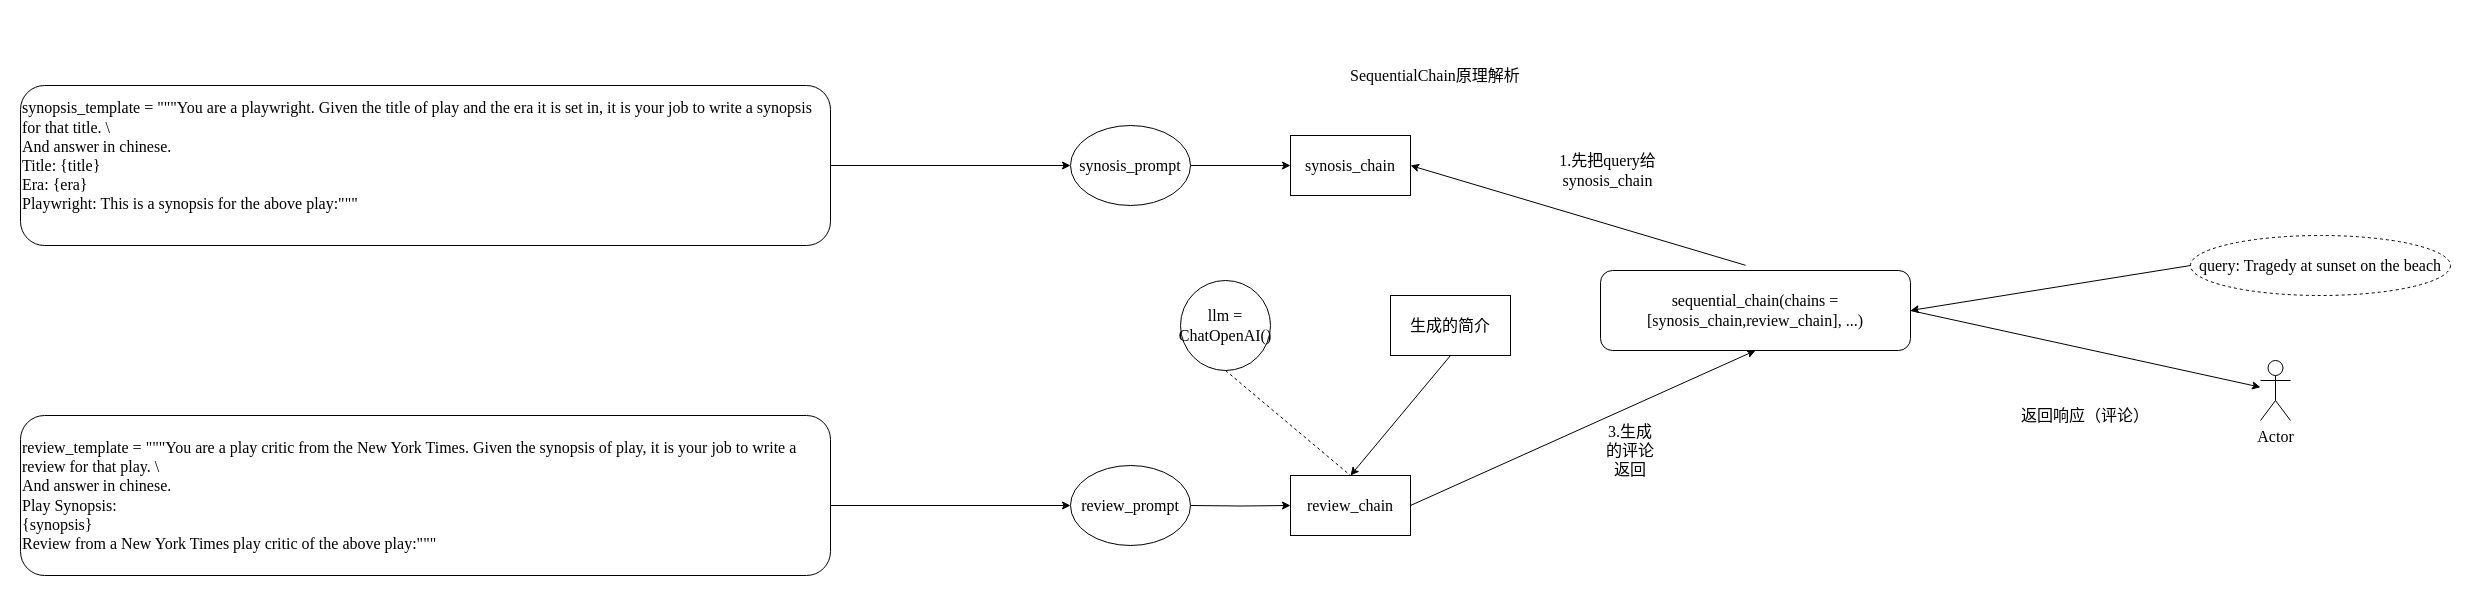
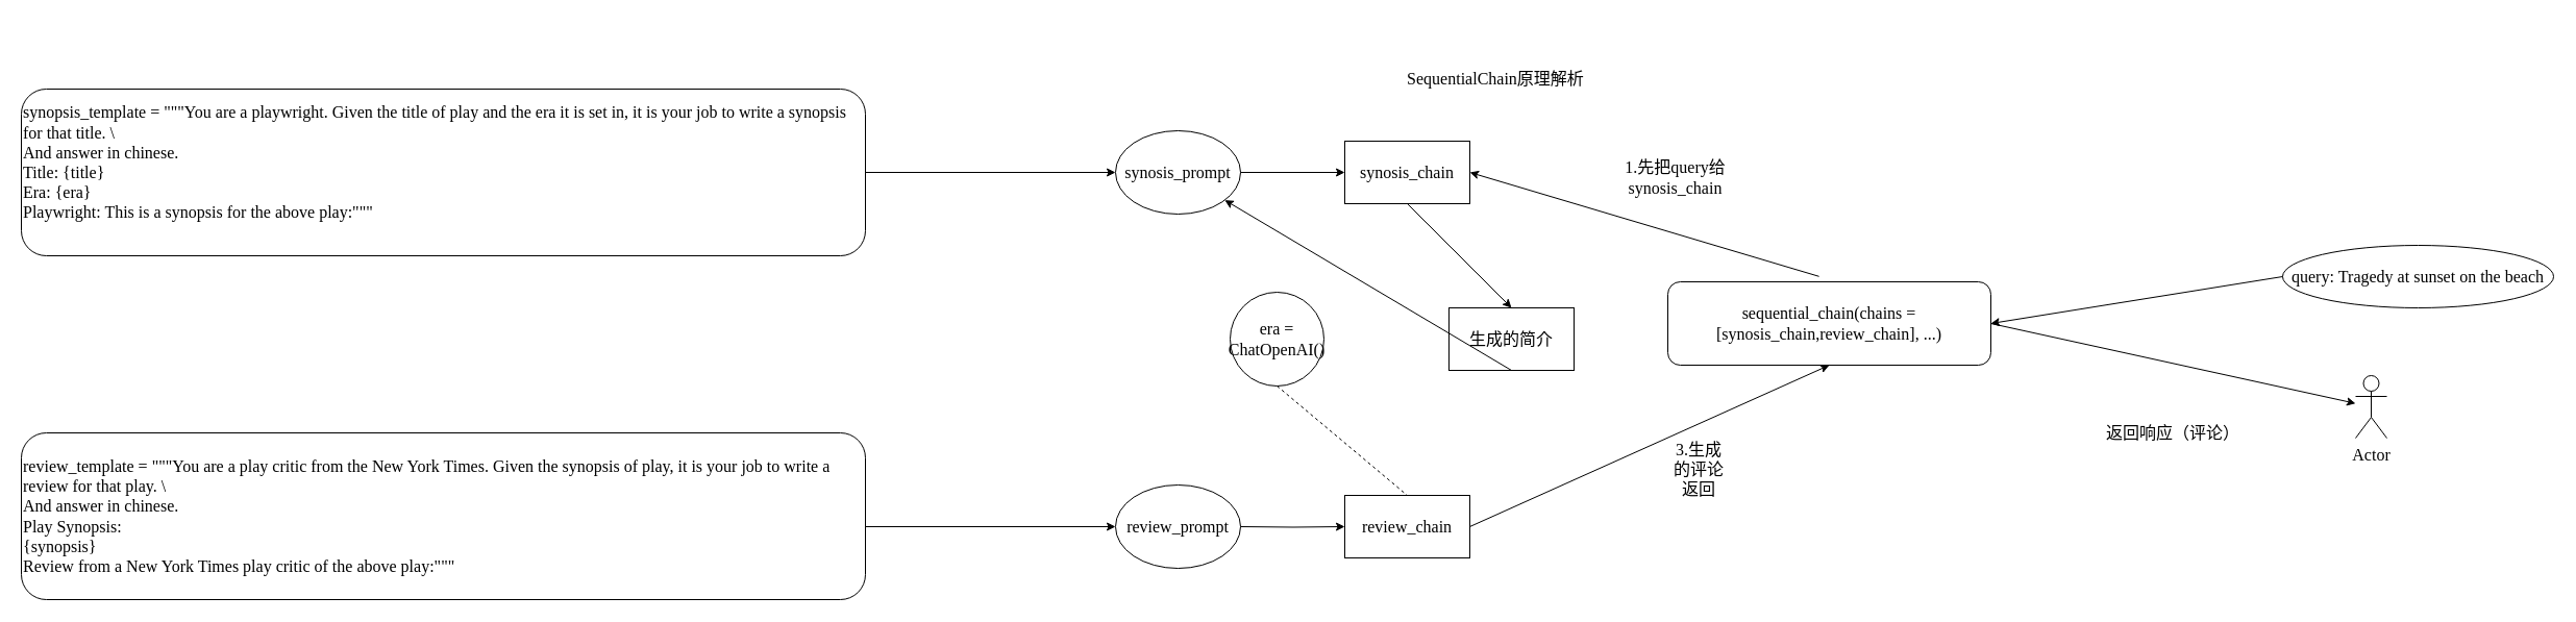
  <mxCell id="0" />
  <mxCell id="1" parent="0" />
  <mxCell id="2" value="" style="group" vertex="1" connectable="0" parent="1"><mxGeometry x="20" y="20" width="2430" height="555" as="geometry" /></mxCell>
  <mxCell id="3" value="SequentialChain原理解析" style="text;html=1;strokeColor=none;fillColor=none;align=center;verticalAlign=middle;whiteSpace=wrap;rounded=0;fontSize=16;fontFamily=Times New Roman;fontColor=default;" vertex="1" parent="2"><mxGeometry x="1300" y="40" width="230" height="30" as="geometry" /></mxCell>
  <mxCell id="4" value="synopsis_template = &quot;&quot;&quot;You are a playwright. Given the title of play and the era it is set in, it is your job to write a synopsis for that title. \&#10;And answer in chinese.&#10;Title: {title}&#10;Era: {era}&#10;Playwright: This is a synopsis for the above play:&quot;&quot;&quot;&#10;" style="rounded=1;whiteSpace=wrap;hachureGap=4;strokeColor=default;fontFamily=Tahoma;fontSize=16;fontColor=default;fillColor=default;align=left;spacingLeft=0;" vertex="1" parent="2"><mxGeometry y="65" width="810" height="160" as="geometry" /></mxCell>
  <mxCell id="5" value="review_template = &quot;&quot;&quot;You are a play critic from the New York Times. Given the synopsis of play, it is your job to write a review for that play. \&lt;br style=&quot;font-size: 16px;&quot;&gt;And answer in chinese.&lt;br style=&quot;font-size: 16px;&quot;&gt;Play Synopsis:&lt;br style=&quot;font-size: 16px;&quot;&gt;{synopsis}&lt;br style=&quot;font-size: 16px;&quot;&gt;Review from a New York Times play critic of the above play:&quot;&quot;&quot;" style="rounded=1;whiteSpace=wrap;hachureGap=4;strokeColor=default;fontFamily=Tahoma;fontSize=16;fontColor=default;fillColor=default;align=left;spacingLeft=0;html=1;" vertex="1" parent="2"><mxGeometry y="395" width="810" height="160" as="geometry" /></mxCell>
  <mxCell id="6" value="synosis_prompt" style="ellipse;whiteSpace=wrap;html=1;rounded=1;hachureGap=4;strokeColor=default;fontFamily=Tahoma;fontSize=16;fontColor=default;fillColor=default;" vertex="1" parent="2"><mxGeometry x="1050" y="105" width="120" height="80" as="geometry" /></mxCell>
  <mxCell id="7" value="" style="endArrow=classic;html=1;rounded=0;fontFamily=Tahoma;fontSize=16;fontColor=default;exitX=1;exitY=0.5;exitDx=0;exitDy=0;" edge="1" parent="2" target="6"><mxGeometry width="50" height="50" relative="1" as="geometry"><mxPoint x="810" y="145" as="sourcePoint" /><mxPoint x="1040" y="135" as="targetPoint" /></mxGeometry></mxCell>
  <mxCell id="8" value="review_prompt" style="ellipse;whiteSpace=wrap;html=1;rounded=1;hachureGap=4;strokeColor=default;fontFamily=Tahoma;fontSize=16;fontColor=default;fillColor=default;" vertex="1" parent="2"><mxGeometry x="1050" y="445" width="120" height="80" as="geometry" /></mxCell>
  <mxCell id="9" value="" style="endArrow=classic;html=1;rounded=0;fontFamily=Tahoma;fontSize=16;fontColor=default;exitX=1;exitY=0.5;exitDx=0;exitDy=0;" edge="1" parent="2" target="8"><mxGeometry width="50" height="50" relative="1" as="geometry"><mxPoint x="810" y="485" as="sourcePoint" /><mxPoint x="1040" y="475" as="targetPoint" /></mxGeometry></mxCell>
- <mxCell id="10" value="llm = ChatOpenAI()" style="ellipse;whiteSpace=wrap;html=1;aspect=fixed;rounded=1;hachureGap=4;strokeColor=default;fontFamily=Tahoma;fontSize=16;fontColor=default;fillColor=default;" vertex="1" parent="2"><mxGeometry x="1160" y="260" width="90" height="90" as="geometry" /></mxCell>
+ <mxCell id="10" value="era = ChatOpenAI()" style="ellipse;whiteSpace=wrap;html=1;aspect=fixed;rounded=1;hachureGap=4;strokeColor=default;fontFamily=Tahoma;fontSize=16;fontColor=default;fillColor=default;" vertex="1" parent="2"><mxGeometry x="1160" y="260" width="90" height="90" as="geometry" /></mxCell>
  <mxCell id="11" value="synosis_chain" style="rounded=0;whiteSpace=wrap;html=1;hachureGap=4;strokeColor=default;fontFamily=Tahoma;fontSize=16;fontColor=default;fillColor=default;" vertex="1" parent="2"><mxGeometry x="1270" y="115" width="120" height="60" as="geometry" /></mxCell>
  <mxCell id="12" value="" style="edgeStyle=orthogonalEdgeStyle;rounded=0;orthogonalLoop=1;jettySize=auto;html=1;fontFamily=Tahoma;fontSize=16;fontColor=default;" edge="1" parent="2" target="27"><mxGeometry relative="1" as="geometry"><mxPoint x="1170" y="485" as="sourcePoint" /><mxPoint x="1260" y="485" as="targetPoint" /></mxGeometry></mxCell>
  <mxCell id="13" value="" style="edgeStyle=orthogonalEdgeStyle;rounded=0;orthogonalLoop=1;jettySize=auto;html=1;fontFamily=Tahoma;fontSize=16;fontColor=default;" edge="1" parent="2" source="6" target="11"><mxGeometry relative="1" as="geometry"><mxPoint x="1260" y="145" as="targetPoint" /></mxGeometry></mxCell>
  <mxCell id="14" value="" style="endArrow=none;dashed=1;html=1;rounded=0;fontFamily=Tahoma;fontSize=16;fontColor=default;exitX=0.5;exitY=1;exitDx=0;exitDy=0;entryX=0.5;entryY=0;entryDx=0;entryDy=0;" edge="1" parent="2" source="10" target="27"><mxGeometry width="50" height="50" relative="1" as="geometry"><mxPoint x="1250" y="390.0" as="sourcePoint" /><mxPoint x="1330" y="365" as="targetPoint" /></mxGeometry></mxCell>
  <mxCell id="15" value="sequential_chain(chains = [synosis_chain,review_chain], ...)" style="rounded=1;whiteSpace=wrap;html=1;hachureGap=4;strokeColor=default;fontFamily=Tahoma;fontSize=16;fontColor=default;fillColor=default;" vertex="1" parent="2"><mxGeometry x="1580" y="250" width="310" height="80" as="geometry" /></mxCell>
  <mxCell id="16" value="Actor" style="shape=umlActor;verticalLabelPosition=bottom;verticalAlign=top;html=1;outlineConnect=0;rounded=1;hachureGap=4;strokeColor=default;fontFamily=Tahoma;fontSize=16;fontColor=default;fillColor=default;" vertex="1" parent="2"><mxGeometry x="2240" y="340" width="30" height="60" as="geometry" /></mxCell>
- <mxCell id="17" value="query:&amp;nbsp;Tragedy at sunset on the beach" style="ellipse;whiteSpace=wrap;html=1;rounded=1;hachureGap=4;strokeColor=default;fontFamily=Tahoma;fontSize=16;fontColor=default;fillColor=default;dashed=1;" vertex="1" parent="2"><mxGeometry x="2170" y="215" width="260" height="60" as="geometry" /></mxCell>
+ <mxCell id="17" value="query:&amp;nbsp;Tragedy at sunset on the beach" style="ellipse;whiteSpace=wrap;html=1;rounded=1;hachureGap=4;strokeColor=default;fontFamily=Tahoma;fontSize=16;fontColor=default;fillColor=default;" vertex="1" parent="2"><mxGeometry x="2170" y="215" width="260" height="60" as="geometry" /></mxCell>
  <mxCell id="18" value="" style="endArrow=classic;html=1;rounded=0;fontFamily=Tahoma;fontSize=16;fontColor=default;exitX=0;exitY=0.5;exitDx=0;exitDy=0;entryX=1;entryY=0.5;entryDx=0;entryDy=0;" edge="1" parent="2" source="17" target="15"><mxGeometry width="50" height="50" relative="1" as="geometry"><mxPoint x="1980" y="180" as="sourcePoint" /><mxPoint x="2030" y="130" as="targetPoint" /></mxGeometry></mxCell>
  <mxCell id="19" value="" style="endArrow=classic;html=1;rounded=0;fontFamily=Tahoma;fontSize=16;fontColor=default;exitX=0.468;exitY=-0.065;exitDx=0;exitDy=0;exitPerimeter=0;entryX=1;entryY=0.5;entryDx=0;entryDy=0;" edge="1" parent="2" source="15" target="11"><mxGeometry width="50" height="50" relative="1" as="geometry"><mxPoint x="1730" y="180" as="sourcePoint" /><mxPoint x="1780" y="130" as="targetPoint" /></mxGeometry></mxCell>
  <mxCell id="20" value="1.先把query给synosis_chain" style="text;html=1;strokeColor=none;fillColor=none;align=center;verticalAlign=middle;whiteSpace=wrap;rounded=0;fontSize=16;fontFamily=Tahoma;fontColor=default;" vertex="1" parent="2"><mxGeometry x="1505" y="125" width="165" height="50" as="geometry" /></mxCell>
+ <mxCell id="21" value="" style="endArrow=classic;html=1;rounded=0;fontFamily=Tahoma;fontSize=16;fontColor=default;exitX=0.5;exitY=1;exitDx=0;exitDy=0;entryX=0.5;entryY=0;entryDx=0;entryDy=0;" edge="1" parent="2" source="11" target="22"><mxGeometry width="50" height="50" relative="1" as="geometry"><mxPoint x="1380" y="280" as="sourcePoint" /><mxPoint x="1380" y="270" as="targetPoint" /></mxGeometry></mxCell>
  <mxCell id="22" value="生成的简介" style="rounded=0;whiteSpace=wrap;html=1;hachureGap=4;strokeColor=default;fontFamily=Tahoma;fontSize=16;fontColor=default;fillColor=default;" vertex="1" parent="2"><mxGeometry x="1370" y="275" width="120" height="60" as="geometry" /></mxCell>
  <mxCell id="23" value="" style="endArrow=classic;html=1;rounded=0;fontFamily=Tahoma;fontSize=16;fontColor=default;exitX=1;exitY=0.5;exitDx=0;exitDy=0;entryX=0.5;entryY=1;entryDx=0;entryDy=0;" edge="1" parent="2" source="27" target="15"><mxGeometry width="50" height="50" relative="1" as="geometry"><mxPoint x="1460" y="500" as="sourcePoint" /><mxPoint x="1510" y="450" as="targetPoint" /></mxGeometry></mxCell>
  <mxCell id="24" value="3.生成的评论返回" style="text;html=1;strokeColor=none;fillColor=none;align=center;verticalAlign=middle;whiteSpace=wrap;rounded=0;fontSize=16;fontFamily=Tahoma;fontColor=default;" vertex="1" parent="2"><mxGeometry x="1580" y="415" width="60" height="30" as="geometry" /></mxCell>
  <mxCell id="25" value="" style="endArrow=classic;html=1;rounded=0;fontFamily=Tahoma;fontSize=16;fontColor=default;" edge="1" parent="2" target="16"><mxGeometry width="50" height="50" relative="1" as="geometry"><mxPoint x="1890" y="290" as="sourcePoint" /><mxPoint x="2210" y="250" as="targetPoint" /></mxGeometry></mxCell>
  <mxCell id="26" value="返回响应（评论）" style="text;html=1;strokeColor=none;fillColor=none;align=center;verticalAlign=middle;whiteSpace=wrap;rounded=0;fontSize=16;fontFamily=Tahoma;fontColor=default;" vertex="1" parent="2"><mxGeometry x="1990" y="385" width="150" height="20" as="geometry" /></mxCell>
  <mxCell id="27" value="review_chain" style="rounded=0;whiteSpace=wrap;html=1;hachureGap=4;strokeColor=default;fontFamily=Tahoma;fontSize=16;fontColor=default;fillColor=default;" vertex="1" parent="2"><mxGeometry x="1270" y="455" width="120" height="60" as="geometry" /></mxCell>
- <mxCell id="28" value="" style="endArrow=classic;html=1;rounded=0;fontFamily=Tahoma;fontSize=14;fontColor=default;exitX=0.5;exitY=1;exitDx=0;exitDy=0;entryX=0.5;entryY=0;entryDx=0;entryDy=0;" edge="1" parent="2" source="22" target="27"><mxGeometry width="50" height="50" relative="1" as="geometry"><mxPoint x="1290" y="620" as="sourcePoint" /><mxPoint x="1340" y="570" as="targetPoint" /></mxGeometry></mxCell>
+ <mxCell id="28" value="" style="endArrow=classic;html=1;rounded=0;fontFamily=Tahoma;fontSize=14;fontColor=default;exitX=0.5;exitY=1;exitDx=0;exitDy=0;" edge="1" parent="2" source="22" target="6"><mxGeometry width="50" height="50" relative="1" as="geometry"><mxPoint x="1290" y="620" as="sourcePoint" /><mxPoint x="1340" y="570" as="targetPoint" /></mxGeometry></mxCell>
